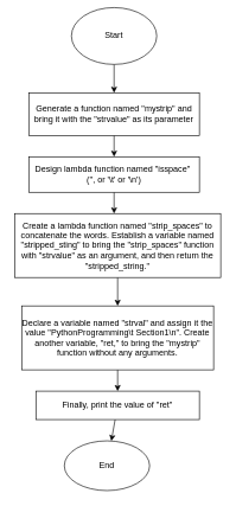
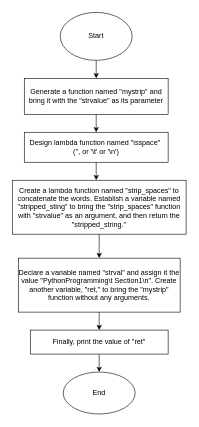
  <mxCell id="0" />
  <mxCell id="1" parent="0" />
  <mxCell id="2" style="edgeStyle=none;html=1;" edge="1" parent="1" source="3"><mxGeometry relative="1" as="geometry"><mxPoint x="160" y="130" as="targetPoint" /></mxGeometry></mxCell>
- <mxCell id="3" value="Start" style="ellipse;whiteSpace=wrap;html=1;" vertex="1" parent="1"><mxGeometry x="100" y="10" width="120" height="80" as="geometry" /></mxCell>
+ <mxCell id="3" value="Start" style="ellipse;whiteSpace=wrap;html=1;" vertex="1" parent="1"><mxGeometry x="100" y="20" width="120" height="80" as="geometry" /></mxCell>
  <mxCell id="4" style="edgeStyle=none;html=1;" edge="1" parent="1" source="5"><mxGeometry relative="1" as="geometry"><mxPoint x="160" y="220" as="targetPoint" /></mxGeometry></mxCell>
  <mxCell id="5" value="Generate a function named &quot;mystrip&quot; and bring it with the &quot;strvalue&quot; as its parameter" style="rounded=0;whiteSpace=wrap;html=1;" vertex="1" parent="1"><mxGeometry x="40" y="130" width="240" height="60" as="geometry" /></mxCell>
  <mxCell id="6" style="edgeStyle=none;html=1;" edge="1" parent="1" source="7"><mxGeometry relative="1" as="geometry"><mxPoint x="160" y="300" as="targetPoint" /></mxGeometry></mxCell>
  <mxCell id="7" value="Design lambda function named &quot;isspace&quot;&amp;nbsp;&lt;br&gt;&amp;nbsp;('', or '\t' or '\n')&amp;nbsp;" style="rounded=0;whiteSpace=wrap;html=1;" vertex="1" parent="1"><mxGeometry x="40" y="220" width="240" height="50" as="geometry" /></mxCell>
  <mxCell id="8" style="edgeStyle=none;html=1;" edge="1" parent="1" source="9" target="11"><mxGeometry relative="1" as="geometry"><mxPoint x="165" y="420" as="targetPoint" /></mxGeometry></mxCell>
  <mxCell id="9" value="Create a lambda function named &quot;strip_spaces&quot; to concatenate the words. Establish a variable named &quot;stripped_sting&quot; to bring the &quot;strip_spaces&quot; function with &quot;strvalue&quot; as an argument, and then return the &quot;stripped_string.&quot;" style="rounded=0;whiteSpace=wrap;html=1;" vertex="1" parent="1"><mxGeometry x="20" y="300" width="290" height="90" as="geometry" /></mxCell>
  <mxCell id="10" style="edgeStyle=none;html=1;" edge="1" parent="1" source="11" target="13"><mxGeometry relative="1" as="geometry"><mxPoint x="165" y="550" as="targetPoint" /></mxGeometry></mxCell>
  <mxCell id="11" value="Declare a variable named &quot;strval&quot; and assign it the value &quot;PythonProgramming\t Section1\n&quot;. Create another variable, &quot;ret,&quot; to bring the &quot;mystrip&quot; function without any arguments." style="rounded=0;whiteSpace=wrap;html=1;" vertex="1" parent="1"><mxGeometry x="30" y="430" width="270" height="90" as="geometry" /></mxCell>
  <mxCell id="12" style="edgeStyle=none;html=1;" edge="1" parent="1" source="13" target="14"><mxGeometry relative="1" as="geometry"><mxPoint x="165" y="620" as="targetPoint" /></mxGeometry></mxCell>
  <mxCell id="13" value="Finally, print the value of &quot;ret&quot;" style="rounded=0;whiteSpace=wrap;html=1;" vertex="1" parent="1"><mxGeometry x="50" y="550" width="230" height="40" as="geometry" /></mxCell>
- <mxCell id="14" value="End" style="ellipse;whiteSpace=wrap;html=1;" vertex="1" parent="1"><mxGeometry x="90" y="620" width="120" height="70" as="geometry" /></mxCell>
+ <mxCell id="14" value="End" style="ellipse;whiteSpace=wrap;html=1;" vertex="1" parent="1"><mxGeometry x="105" y="620" width="120" height="70" as="geometry" /></mxCell>
